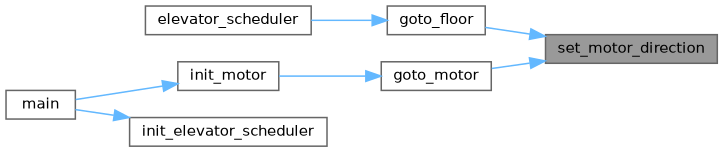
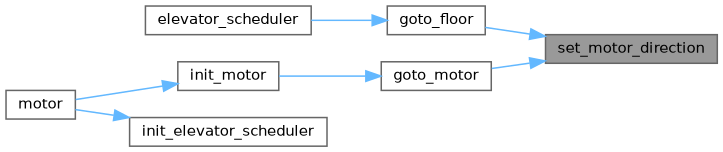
  digraph {
    rankdir=RL
    node [color=grey40 fillcolor=white fontname=Helvetica fontsize=10 shape=box style=filled]
    edge [color=steelblue1 dir=back fontname=Helvetica fontsize=10 labelfontname=Helvetica labelfontsize=10 style=solid]
    n1 [color=gray40 fillcolor=grey60 fontcolor=black height=0.2 label=set_motor_direction width=0.4]
    n2 [height=0.2 label=goto_floor width=0.4]
    n3 [height=0.2 label=goto_motor width=0.4]
    n4 [height=0.2 label=elevator_scheduler width=0.4]
    n5 [height=0.2 label=init_motor width=0.4]
    n6 [height=0.2 label=init_elevator_scheduler width=0.4]
-   n7 [height=0.2 label=main width=0.4]
+   n7 [height=0.2 label=motor width=0.4]
    n1 -> n2
    n1 -> n3
    n2 -> n4
    n3 -> n5
    n5 -> n7
    n6 -> n7
  }
